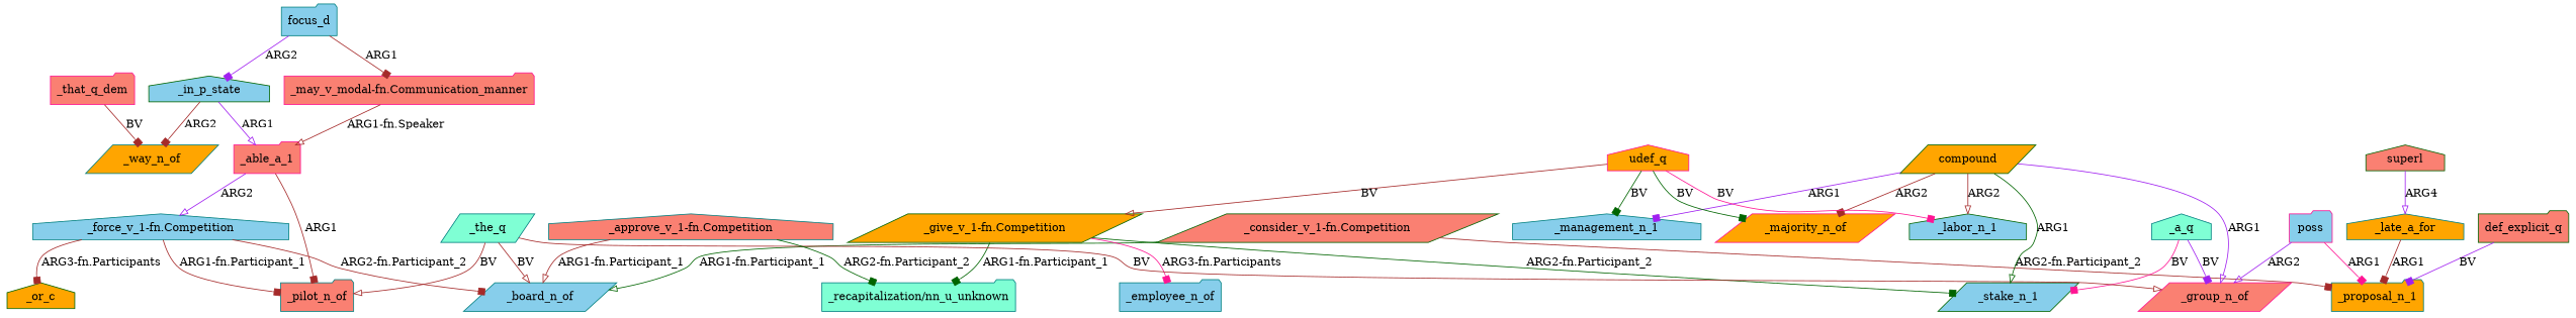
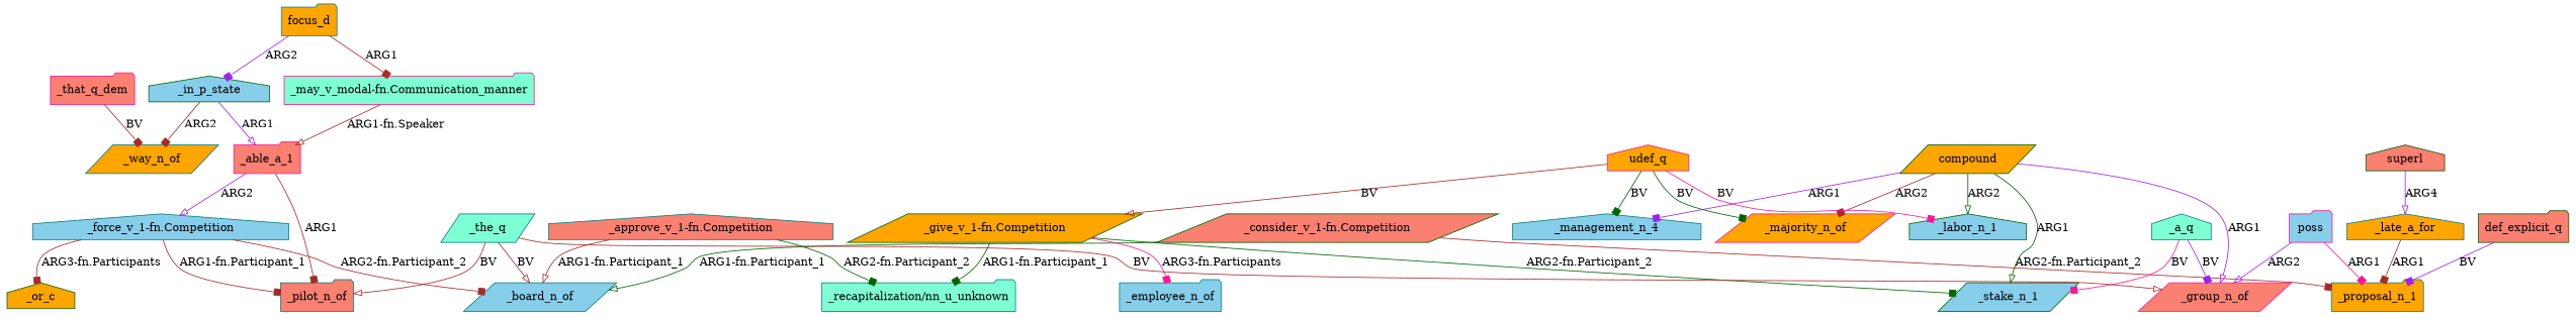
  digraph {
    node [color=teal fillcolor=skyblue shape=house style=filled]
    edge [arrowhead=box color=brown]
    _board_n_of [shape=parallelogram]
    "_force_v_1-fn.Competition"
    _or_c [color=darkgreen fillcolor=orange]
    _pilot_n_of [fillcolor=salmon shape=folder]
-   focus_d [shape=folder]
+   focus_d [fillcolor=orange shape=folder]
    _in_p_state [color=darkgreen]
-   "_may_v_modal-fn.Communication_manner" [color=deeppink fillcolor=salmon shape=folder]
+   "_may_v_modal-fn.Communication_manner" [color=deeppink fillcolor=aquamarine shape=folder]
    _able_a_1 [color=deeppink fillcolor=salmon shape=folder]
    _way_n_of [fillcolor=orange shape=parallelogram]
    "_consider_v_1-fn.Competition" [color=darkgreen fillcolor=salmon shape=parallelogram]
    _proposal_n_1 [fillcolor=orange shape=folder]
    "_give_v_1-fn.Competition" [color=darkgreen fillcolor=orange shape=parallelogram]
    _stake_n_1 [color=darkgreen shape=parallelogram]
    "_recapitalization/nn_u_unknown" [fillcolor=aquamarine shape=folder]
    _employee_n_of [shape=folder]
    superl [color=darkgreen fillcolor=salmon]
    _late_a_for [fillcolor=orange]
    _a_q [fillcolor=aquamarine]
    _group_n_of [color=deeppink fillcolor=salmon shape=parallelogram]
    poss [color=deeppink shape=folder]
    _the_q [fillcolor=aquamarine shape=parallelogram]
    compound [color=darkgreen fillcolor=orange shape=parallelogram]
-   _management_n_1
+   _management_n_1 [label=_management_n_4]
    _labor_n_1 [color=darkgreen]
    _majority_n_of [color=deeppink fillcolor=orange shape=parallelogram]
    "_approve_v_1-fn.Competition" [fillcolor=salmon]
    udef_q [color=deeppink fillcolor=orange]
    _that_q_dem [color=deeppink fillcolor=salmon shape=folder]
    def_explicit_q [color=darkgreen fillcolor=salmon shape=folder]
    "_force_v_1-fn.Competition" -> _board_n_of [label="ARG2-fn.Participant_2"]
    "_force_v_1-fn.Competition" -> _or_c [label="ARG3-fn.Participants"]
    "_force_v_1-fn.Competition" -> _pilot_n_of [label="ARG1-fn.Participant_1"]
    focus_d -> _in_p_state [color=purple label=ARG2]
    focus_d -> "_may_v_modal-fn.Communication_manner" [label=ARG1]
    _in_p_state -> _able_a_1 [arrowhead=onormal color=purple label=ARG1]
    _in_p_state -> _way_n_of [label=ARG2]
    "_may_v_modal-fn.Communication_manner" -> _able_a_1 [arrowhead=onormal label="ARG1-fn.Speaker"]
    _able_a_1 -> "_force_v_1-fn.Competition" [arrowhead=onormal color=purple label=ARG2]
    _able_a_1 -> _pilot_n_of [label=ARG1]
    "_consider_v_1-fn.Competition" -> _board_n_of [arrowhead=onormal color=darkgreen label="ARG1-fn.Participant_1"]
    "_consider_v_1-fn.Competition" -> _proposal_n_1 [label="ARG2-fn.Participant_2"]
    "_give_v_1-fn.Competition" -> _stake_n_1 [color=darkgreen label="ARG2-fn.Participant_2"]
    "_give_v_1-fn.Competition" -> "_recapitalization/nn_u_unknown" [color=darkgreen label="ARG1-fn.Participant_1"]
    "_give_v_1-fn.Competition" -> _employee_n_of [color=deeppink label="ARG3-fn.Participants"]
    superl -> _late_a_for [arrowhead=onormal color=purple label=ARG4]
    _late_a_for -> _proposal_n_1 [label=ARG1]
    _a_q -> _stake_n_1 [color=deeppink label=BV]
    _a_q -> _group_n_of [color=purple label=BV]
    poss -> _proposal_n_1 [color=deeppink label=ARG1]
    poss -> _group_n_of [arrowhead=onormal color=purple label=ARG2]
    _the_q -> _board_n_of [arrowhead=onormal label=BV]
    _the_q -> _pilot_n_of [arrowhead=onormal label=BV]
    _the_q -> _group_n_of [arrowhead=onormal label=BV]
    compound -> _stake_n_1 [arrowhead=onormal color=darkgreen label=ARG1]
    compound -> _group_n_of [arrowhead=onormal color=purple label=ARG1]
    compound -> _management_n_1 [color=purple label=ARG1]
-   compound -> _labor_n_1 [arrowhead=onormal label=ARG2]
+   compound -> _labor_n_1 [arrowhead=onormal color=darkgreen label=ARG2]
    compound -> _majority_n_of [label=ARG2]
    "_approve_v_1-fn.Competition" -> _board_n_of [arrowhead=onormal label="ARG1-fn.Participant_1"]
    "_approve_v_1-fn.Competition" -> "_recapitalization/nn_u_unknown" [color=darkgreen label="ARG2-fn.Participant_2"]
    udef_q -> "_give_v_1-fn.Competition" [arrowhead=onormal label=BV]
    udef_q -> _management_n_1 [color=darkgreen label=BV]
    udef_q -> _labor_n_1 [color=deeppink label=BV]
    udef_q -> _majority_n_of [color=darkgreen label=BV]
    _that_q_dem -> _way_n_of [label=BV]
    def_explicit_q -> _proposal_n_1 [color=purple label=BV]
  }
